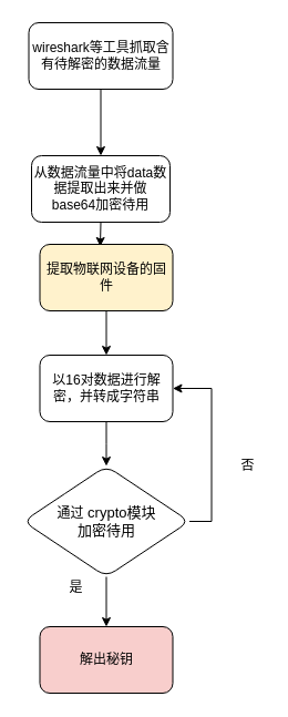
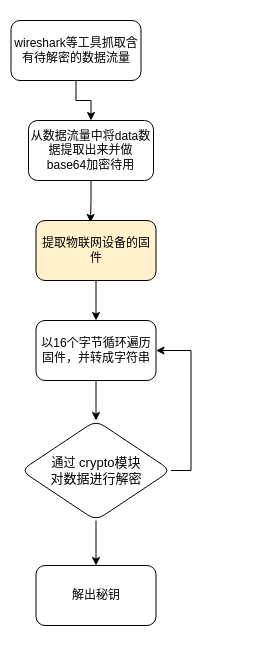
  <mxCell id="0" />
  <mxCell id="1" parent="0" />
  <mxCell id="2" style="edgeStyle=orthogonalEdgeStyle;rounded=0;orthogonalLoop=1;jettySize=auto;html=1;exitX=0.5;exitY=1;exitDx=0;exitDy=0;entryX=0.5;entryY=0;entryDx=0;entryDy=0;" edge="1" parent="1" source="3" target="5"><mxGeometry relative="1" as="geometry" /></mxCell>
- <mxCell id="3" value="wireshark等工具抓取含有待解密的数据流量" style="rounded=1;whiteSpace=wrap;html=1;fontSize=12;glass=0;strokeWidth=1;shadow=0;" parent="1" vertex="1"><mxGeometry x="25.5" y="20" width="130" height="60" as="geometry" /></mxCell>
+ <mxCell id="3" value="wireshark等工具抓取含有待解密的数据流量" style="rounded=1;whiteSpace=wrap;html=1;fontSize=12;glass=0;strokeWidth=1;shadow=0;" parent="1" vertex="1"><mxGeometry x="10.5" y="20" width="130" height="60" as="geometry" /></mxCell>
  <mxCell id="4" style="edgeStyle=orthogonalEdgeStyle;rounded=0;orthogonalLoop=1;jettySize=auto;html=1;exitX=0.5;exitY=1;exitDx=0;exitDy=0;entryX=0.454;entryY=0.033;entryDx=0;entryDy=0;entryPerimeter=0;" edge="1" parent="1" source="5" target="7"><mxGeometry relative="1" as="geometry" /></mxCell>
- <mxCell id="5" value="从数据流量中将data数据提取出来并做base64加密待用" style="rounded=1;whiteSpace=wrap;html=1;" vertex="1" parent="1"><mxGeometry x="28" y="140" width="125" height="60" as="geometry" /></mxCell>
+ <mxCell id="5" value="从数据流量中将data数据提取出来并做base64加密待用" style="rounded=1;whiteSpace=wrap;html=1;" vertex="1" parent="1"><mxGeometry x="28" y="120" width="125" height="60" as="geometry" /></mxCell>
  <mxCell id="6" value="" style="edgeStyle=orthogonalEdgeStyle;rounded=0;orthogonalLoop=1;jettySize=auto;html=1;" edge="1" parent="1" source="7" target="9"><mxGeometry relative="1" as="geometry" /></mxCell>
  <mxCell id="7" value="提取物联网设备的固件" style="rounded=1;whiteSpace=wrap;html=1;fillColor=#fff2cc;" vertex="1" parent="1"><mxGeometry x="35.5" y="220" width="120" height="60" as="geometry" /></mxCell>
  <mxCell id="8" value="" style="edgeStyle=orthogonalEdgeStyle;rounded=0;orthogonalLoop=1;jettySize=auto;html=1;" edge="1" parent="1" source="9"><mxGeometry relative="1" as="geometry"><mxPoint x="95.5" y="420" as="targetPoint" /></mxGeometry></mxCell>
- <mxCell id="9" value="以16对数据进行解密，并转成字符串" style="whiteSpace=wrap;html=1;rounded=1;" vertex="1" parent="1"><mxGeometry x="35.5" y="320" width="120" height="60" as="geometry" /></mxCell>
+ <mxCell id="9" value="以16个字节循环遍历固件，并转成字符串" style="whiteSpace=wrap;html=1;rounded=1;" vertex="1" parent="1"><mxGeometry x="35.5" y="320" width="120" height="60" as="geometry" /></mxCell>
  <mxCell id="10" value="" style="edgeStyle=orthogonalEdgeStyle;rounded=0;orthogonalLoop=1;jettySize=auto;html=1;" edge="1" parent="1" source="12" target="13"><mxGeometry relative="1" as="geometry" /></mxCell>
  <mxCell id="11" style="edgeStyle=orthogonalEdgeStyle;rounded=0;orthogonalLoop=1;jettySize=auto;html=1;exitX=1;exitY=0.5;exitDx=0;exitDy=0;entryX=1;entryY=0.5;entryDx=0;entryDy=0;" edge="1" parent="1" source="12" target="9"><mxGeometry relative="1" as="geometry" /></mxCell>
- <mxCell id="12" value="&lt;span&gt;通过&lt;/span&gt;&lt;span class=&quot; newTimeFactor_before_abs c-color-gray2 m&quot; style=&quot;font-family: &amp;#34;arial&amp;#34; , sans-serif ; font-size: 13px ; background-color: rgb(255 , 255 , 255)&quot;&gt;&amp;nbsp;&lt;/span&gt;&lt;span style=&quot;font-family: &amp;#34;arial&amp;#34; , sans-serif ; font-size: 13px ; background-color: rgb(255 , 255 , 255)&quot;&gt;crypto&lt;/span&gt;&lt;span style=&quot;font-family: &amp;#34;arial&amp;#34; , sans-serif ; font-size: 13px ; background-color: rgb(255 , 255 , 255)&quot;&gt;模块&lt;br&gt;加密待用&lt;/span&gt;" style="rhombus;whiteSpace=wrap;html=1;rounded=1;" vertex="1" parent="1"><mxGeometry x="20.5" y="420" width="150" height="100" as="geometry" /></mxCell>
- <mxCell id="13" value="解出秘钥" style="whiteSpace=wrap;html=1;rounded=1;fillColor=#f8cecc;" vertex="1" parent="1"><mxGeometry x="35.5" y="565" width="120" height="60" as="geometry" /></mxCell>
- <mxCell id="14" value="是" style="text;html=1;align=center;verticalAlign=middle;resizable=0;points=[];autosize=1;" vertex="1" parent="1"><mxGeometry x="53" y="520" width="30" height="20" as="geometry" /></mxCell>
- <mxCell id="15" value="否" style="text;html=1;align=center;verticalAlign=middle;resizable=0;points=[];autosize=1;" vertex="1" parent="1"><mxGeometry x="208" y="410" width="30" height="20" as="geometry" /></mxCell>
+ <mxCell id="12" value="&lt;span&gt;通过&lt;/span&gt;&lt;span class=&quot; newTimeFactor_before_abs c-color-gray2 m&quot; style=&quot;font-family: &amp;#34;arial&amp;#34; , sans-serif ; font-size: 13px ; background-color: rgb(255 , 255 , 255)&quot;&gt;&amp;nbsp;&lt;/span&gt;&lt;span style=&quot;font-family: &amp;#34;arial&amp;#34; , sans-serif ; font-size: 13px ; background-color: rgb(255 , 255 , 255)&quot;&gt;crypto&lt;/span&gt;&lt;span style=&quot;font-family: &amp;#34;arial&amp;#34; , sans-serif ; font-size: 13px ; background-color: rgb(255 , 255 , 255)&quot;&gt;模块&lt;br&gt;对数据进行解密&lt;/span&gt;" style="rhombus;whiteSpace=wrap;html=1;rounded=1;" vertex="1" parent="1"><mxGeometry x="20.5" y="420" width="150" height="100" as="geometry" /></mxCell>
+ <mxCell id="13" value="解出秘钥" style="whiteSpace=wrap;html=1;rounded=1;" vertex="1" parent="1"><mxGeometry x="35.5" y="565" width="120" height="60" as="geometry" /></mxCell>
  <mxCell id="16" style="edgeStyle=orthogonalEdgeStyle;rounded=0;orthogonalLoop=1;jettySize=auto;html=1;exitX=0.5;exitY=1;exitDx=0;exitDy=0;" edge="1" parent="1" source="12" target="12"><mxGeometry relative="1" as="geometry" /></mxCell>
